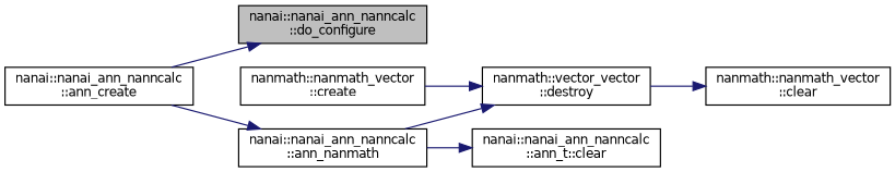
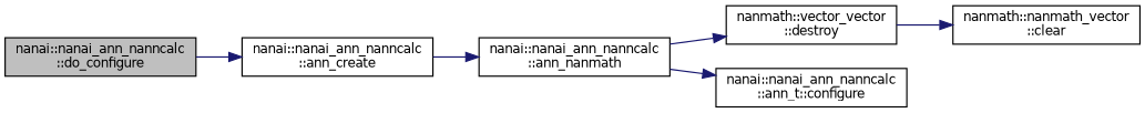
  digraph {
    rankdir=LR
    node [color=black fillcolor=white fontname=Helvetica fontsize=10 shape=record style=filled]
    edge [color=midnightblue fontname=Helvetica fontsize=10 labelfontname=Helvetica labelfontsize=10 style=solid]
    n1 [fillcolor=grey75 fontcolor=black height=0.2 label="nanai::nanai_ann_nanncalc\l::do_configure" width=0.4]
    n2 [height=0.2 label="nanai::nanai_ann_nanncalc\l::ann_create" width=0.4]
    n3 [height=0.2 label="nanai::nanai_ann_nanncalc\l::ann_nanmath" width=0.4]
    n4 [height=0.2 label="nanmath::vector_vector\l::destroy" width=0.4]
-   n5 [height=0.2 label="nanai::nanai_ann_nanncalc\l::ann_t::clear" width=0.4]
-   n6 [height=0.2 label="nanmath::nanmath_vector\l::create" width=0.4]
+   n5 [height=0.2 label="nanai::nanai_ann_nanncalc\l::ann_t::configure" width=0.4]
    n7 [height=0.2 label="nanmath::nanmath_vector\l::clear" width=0.4]
-   n2 -> n1
+   n1 -> n2
    n2 -> n3
    n3 -> n4
    n3 -> n5
    n4 -> n7
-   n6 -> n4
  }
